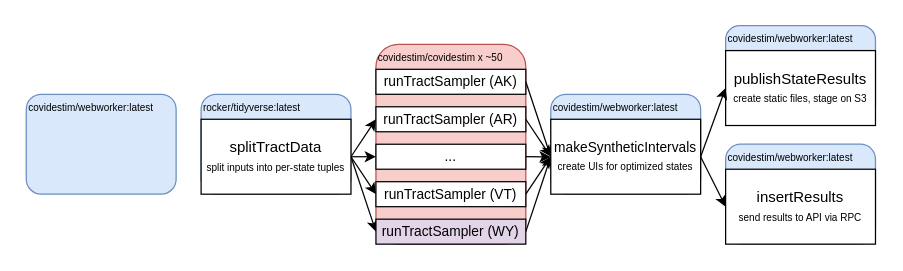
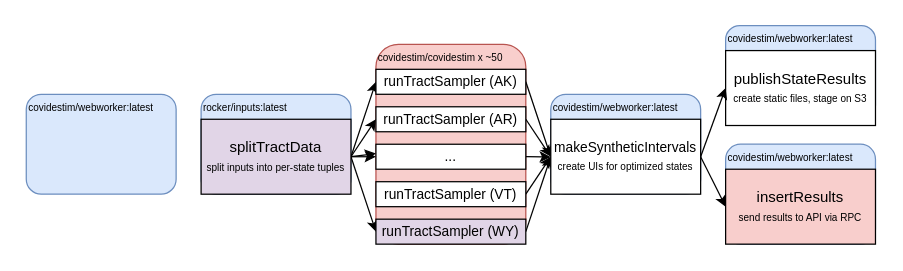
  <mxCell id="0" />
  <mxCell id="1" parent="0" />
  <mxCell id="2" value="covidestim/covidestim x ~50" style="rounded=1;whiteSpace=wrap;html=1;fontSize=8;fillColor=#f8cecc;strokeColor=#b85450;align=left;verticalAlign=top;" vertex="1" parent="1"><mxGeometry x="300" y="35" width="120" height="160" as="geometry" /></mxCell>
  <mxCell id="3" value="covidestim/webworker:latest" style="rounded=1;whiteSpace=wrap;html=1;fontSize=8;fillColor=#dae8fc;strokeColor=#6c8ebf;align=left;verticalAlign=top;" vertex="1" parent="1"><mxGeometry x="580" y="115" width="120" height="80" as="geometry" /></mxCell>
  <mxCell id="4" value="covidestim/webworker:latest" style="rounded=1;whiteSpace=wrap;html=1;fontSize=8;fillColor=#dae8fc;strokeColor=#6c8ebf;align=left;verticalAlign=top;" vertex="1" parent="1"><mxGeometry x="580" y="20" width="120" height="75" as="geometry" /></mxCell>
  <mxCell id="5" value="covidestim/webworker:latest" style="rounded=1;whiteSpace=wrap;html=1;fontSize=8;fillColor=#dae8fc;strokeColor=#6c8ebf;align=left;verticalAlign=top;" vertex="1" parent="1"><mxGeometry x="440" y="75" width="120" height="80" as="geometry" /></mxCell>
- <mxCell id="6" value="rocker/tidyverse:latest" style="rounded=1;whiteSpace=wrap;html=1;fontSize=8;fillColor=#dae8fc;strokeColor=#6c8ebf;align=left;verticalAlign=top;" vertex="1" parent="1"><mxGeometry x="160" y="75" width="120" height="80" as="geometry" /></mxCell>
+ <mxCell id="6" value="rocker/inputs:latest" style="rounded=1;whiteSpace=wrap;html=1;fontSize=8;fillColor=#dae8fc;strokeColor=#6c8ebf;align=left;verticalAlign=top;" vertex="1" parent="1"><mxGeometry x="160" y="75" width="120" height="80" as="geometry" /></mxCell>
  <mxCell id="7" value="covidestim/webworker:latest" style="rounded=1;whiteSpace=wrap;html=1;fontSize=8;fillColor=#dae8fc;strokeColor=#6c8ebf;align=left;verticalAlign=top;" vertex="1" parent="1"><mxGeometry x="20" y="75" width="120" height="80" as="geometry" /></mxCell>
+ <mxCell id="8" style="rounded=0;orthogonalLoop=1;jettySize=auto;html=1;exitX=1;exitY=0.5;exitDx=0;exitDy=0;entryX=0;entryY=0.5;entryDx=0;entryDy=0;fontSize=11;" edge="1" parent="1" source="13" target="15"><mxGeometry relative="1" as="geometry" /></mxCell>
  <mxCell id="9" style="edgeStyle=none;rounded=0;orthogonalLoop=1;jettySize=auto;html=1;exitX=1;exitY=0.5;exitDx=0;exitDy=0;entryX=0;entryY=0.5;entryDx=0;entryDy=0;fontSize=11;" edge="1" parent="1" source="13" target="17"><mxGeometry relative="1" as="geometry" /></mxCell>
  <mxCell id="10" style="edgeStyle=none;rounded=0;orthogonalLoop=1;jettySize=auto;html=1;exitX=1;exitY=0.5;exitDx=0;exitDy=0;entryX=0;entryY=0.5;entryDx=0;entryDy=0;fontSize=11;" edge="1" parent="1" source="13" target="19"><mxGeometry relative="1" as="geometry" /></mxCell>
- <mxCell id="11" style="edgeStyle=none;rounded=0;orthogonalLoop=1;jettySize=auto;html=1;exitX=1;exitY=0.5;exitDx=0;exitDy=0;entryX=0;entryY=0.5;entryDx=0;entryDy=0;fontSize=11;" edge="1" parent="1" source="13" target="21"><mxGeometry relative="1" as="geometry" /></mxCell>
+ <mxCell id="11" style="edgeStyle=none;rounded=0;orthogonalLoop=1;jettySize=auto;html=1;exitX=1;exitY=0.5;exitDx=0;exitDy=0;fontSize=11;" edge="1" parent="1" source="13" target="2"><mxGeometry relative="1" as="geometry" /></mxCell>
  <mxCell id="12" style="edgeStyle=none;rounded=0;orthogonalLoop=1;jettySize=auto;html=1;exitX=1;exitY=0.5;exitDx=0;exitDy=0;entryX=0;entryY=0.5;entryDx=0;entryDy=0;fontSize=11;" edge="1" parent="1" source="13" target="23"><mxGeometry relative="1" as="geometry" /></mxCell>
- <mxCell id="13" value="splitTractData&lt;br&gt;&lt;font style=&quot;font-size: 8px;&quot;&gt;split inputs into per-state tuples&lt;/font&gt;" style="rounded=0;whiteSpace=wrap;html=1;" vertex="1" parent="1"><mxGeometry x="160" y="95" width="120" height="60" as="geometry" /></mxCell>
+ <mxCell id="13" value="splitTractData&lt;br&gt;&lt;font style=&quot;font-size: 8px;&quot;&gt;split inputs into per-state tuples&lt;/font&gt;" style="rounded=0;whiteSpace=wrap;html=1;fillColor=#e1d5e7;" vertex="1" parent="1"><mxGeometry x="160" y="95" width="120" height="60" as="geometry" /></mxCell>
  <mxCell id="14" style="edgeStyle=none;rounded=0;orthogonalLoop=1;jettySize=auto;html=1;exitX=1;exitY=0.5;exitDx=0;exitDy=0;entryX=0;entryY=0.5;entryDx=0;entryDy=0;fontSize=11;" edge="1" parent="1" source="15" target="28"><mxGeometry relative="1" as="geometry" /></mxCell>
  <mxCell id="15" value="runTractSampler (AK)" style="rounded=0;whiteSpace=wrap;html=1;fontSize=11;" vertex="1" parent="1"><mxGeometry x="300" y="55" width="120" height="20" as="geometry" /></mxCell>
  <mxCell id="16" style="edgeStyle=none;rounded=0;orthogonalLoop=1;jettySize=auto;html=1;exitX=1;exitY=0.5;exitDx=0;exitDy=0;fontSize=11;" edge="1" parent="1" source="17"><mxGeometry relative="1" as="geometry"><mxPoint x="440" y="125" as="targetPoint" /></mxGeometry></mxCell>
  <mxCell id="17" value="runTractSampler (AR)" style="rounded=0;whiteSpace=wrap;html=1;fontSize=11;" vertex="1" parent="1"><mxGeometry x="300" y="85" width="120" height="20" as="geometry" /></mxCell>
  <mxCell id="18" style="edgeStyle=none;rounded=0;orthogonalLoop=1;jettySize=auto;html=1;exitX=1;exitY=0.5;exitDx=0;exitDy=0;fontSize=11;" edge="1" parent="1" source="19"><mxGeometry relative="1" as="geometry"><mxPoint x="440" y="125.167" as="targetPoint" /></mxGeometry></mxCell>
  <mxCell id="19" value="..." style="rounded=0;whiteSpace=wrap;html=1;fontSize=11;" vertex="1" parent="1"><mxGeometry x="300" y="115" width="120" height="20" as="geometry" /></mxCell>
  <mxCell id="20" style="edgeStyle=none;rounded=0;orthogonalLoop=1;jettySize=auto;html=1;exitX=1;exitY=0.5;exitDx=0;exitDy=0;fontSize=11;" edge="1" parent="1" source="21"><mxGeometry relative="1" as="geometry"><mxPoint x="440" y="125" as="targetPoint" /></mxGeometry></mxCell>
  <mxCell id="21" value="runTractSampler (VT)" style="rounded=0;whiteSpace=wrap;html=1;fontSize=11;" vertex="1" parent="1"><mxGeometry x="300" y="145" width="120" height="20" as="geometry" /></mxCell>
  <mxCell id="22" style="edgeStyle=none;rounded=0;orthogonalLoop=1;jettySize=auto;html=1;exitX=1;exitY=0.5;exitDx=0;exitDy=0;entryX=0;entryY=0.5;entryDx=0;entryDy=0;fontSize=11;" edge="1" parent="1" source="23" target="28"><mxGeometry relative="1" as="geometry" /></mxCell>
  <mxCell id="23" value="runTractSampler (WY)" style="rounded=0;whiteSpace=wrap;html=1;fontSize=11;fillColor=#e1d5e7;" vertex="1" parent="1"><mxGeometry x="300" y="175" width="120" height="20" as="geometry" /></mxCell>
- <mxCell id="24" value="insertResults&lt;br&gt;&lt;font style=&quot;font-size: 8px;&quot;&gt;send results to API via RPC&lt;/font&gt;" style="rounded=0;whiteSpace=wrap;html=1;" vertex="1" parent="1"><mxGeometry x="580" y="135" width="120" height="60" as="geometry" /></mxCell>
+ <mxCell id="24" value="insertResults&lt;br&gt;&lt;font style=&quot;font-size: 8px;&quot;&gt;send results to API via RPC&lt;/font&gt;" style="rounded=0;whiteSpace=wrap;html=1;fillColor=#f8cecc;" vertex="1" parent="1"><mxGeometry x="580" y="135" width="120" height="60" as="geometry" /></mxCell>
  <mxCell id="25" value="publishStateResults&lt;br&gt;&lt;font style=&quot;font-size: 8px;&quot;&gt;create static files, stage on S3&lt;/font&gt;" style="rounded=0;whiteSpace=wrap;html=1;" vertex="1" parent="1"><mxGeometry x="580" y="40" width="120" height="60" as="geometry" /></mxCell>
  <mxCell id="26" style="edgeStyle=none;rounded=0;orthogonalLoop=1;jettySize=auto;html=1;exitX=1;exitY=0.5;exitDx=0;exitDy=0;entryX=0;entryY=0.5;entryDx=0;entryDy=0;fontSize=11;" edge="1" parent="1" source="28" target="25"><mxGeometry relative="1" as="geometry" /></mxCell>
  <mxCell id="27" style="edgeStyle=none;rounded=0;orthogonalLoop=1;jettySize=auto;html=1;exitX=1;exitY=0.5;exitDx=0;exitDy=0;entryX=0;entryY=0.5;entryDx=0;entryDy=0;fontSize=11;" edge="1" parent="1" source="28" target="24"><mxGeometry relative="1" as="geometry" /></mxCell>
  <mxCell id="28" value="makeSyntheticIntervals&lt;br&gt;&lt;font style=&quot;font-size: 8px;&quot;&gt;create UIs for optimized states&lt;/font&gt;" style="rounded=0;whiteSpace=wrap;html=1;fontSize=11;" vertex="1" parent="1"><mxGeometry x="440" y="95" width="120" height="60" as="geometry" /></mxCell>
